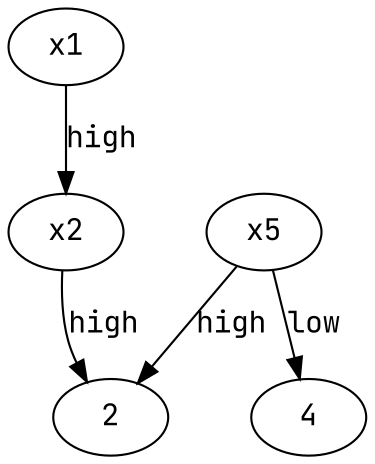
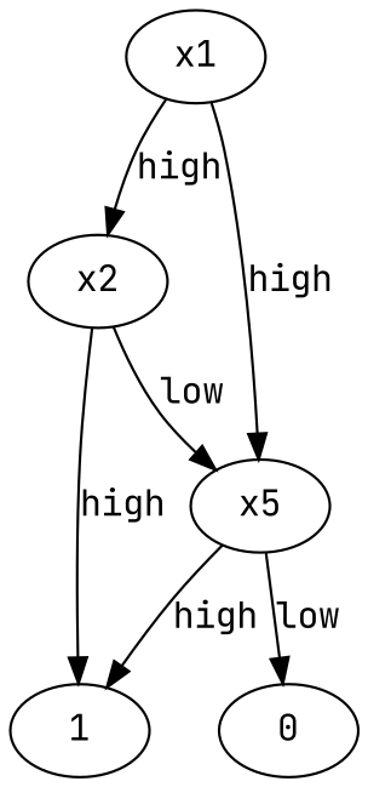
  digraph {
    fontname="JetBrains Mono"
    node [fontname="JetBrains Mono"]
    edge [fontname="JetBrains Mono"]
    n1 [label=x1]
    n2 [label=x2]
    n3 [label=x5]
-   1 [label=2]
-   0 [label=4]
+   1
+   0
    n1 -> n2 [label=high]
+   n1 -> n3 [label=high]
+   n2 -> n3 [label=low]
    n2 -> 1 [label=high]
    n3 -> 1 [label=high]
    n3 -> 0 [label=low]
  }
